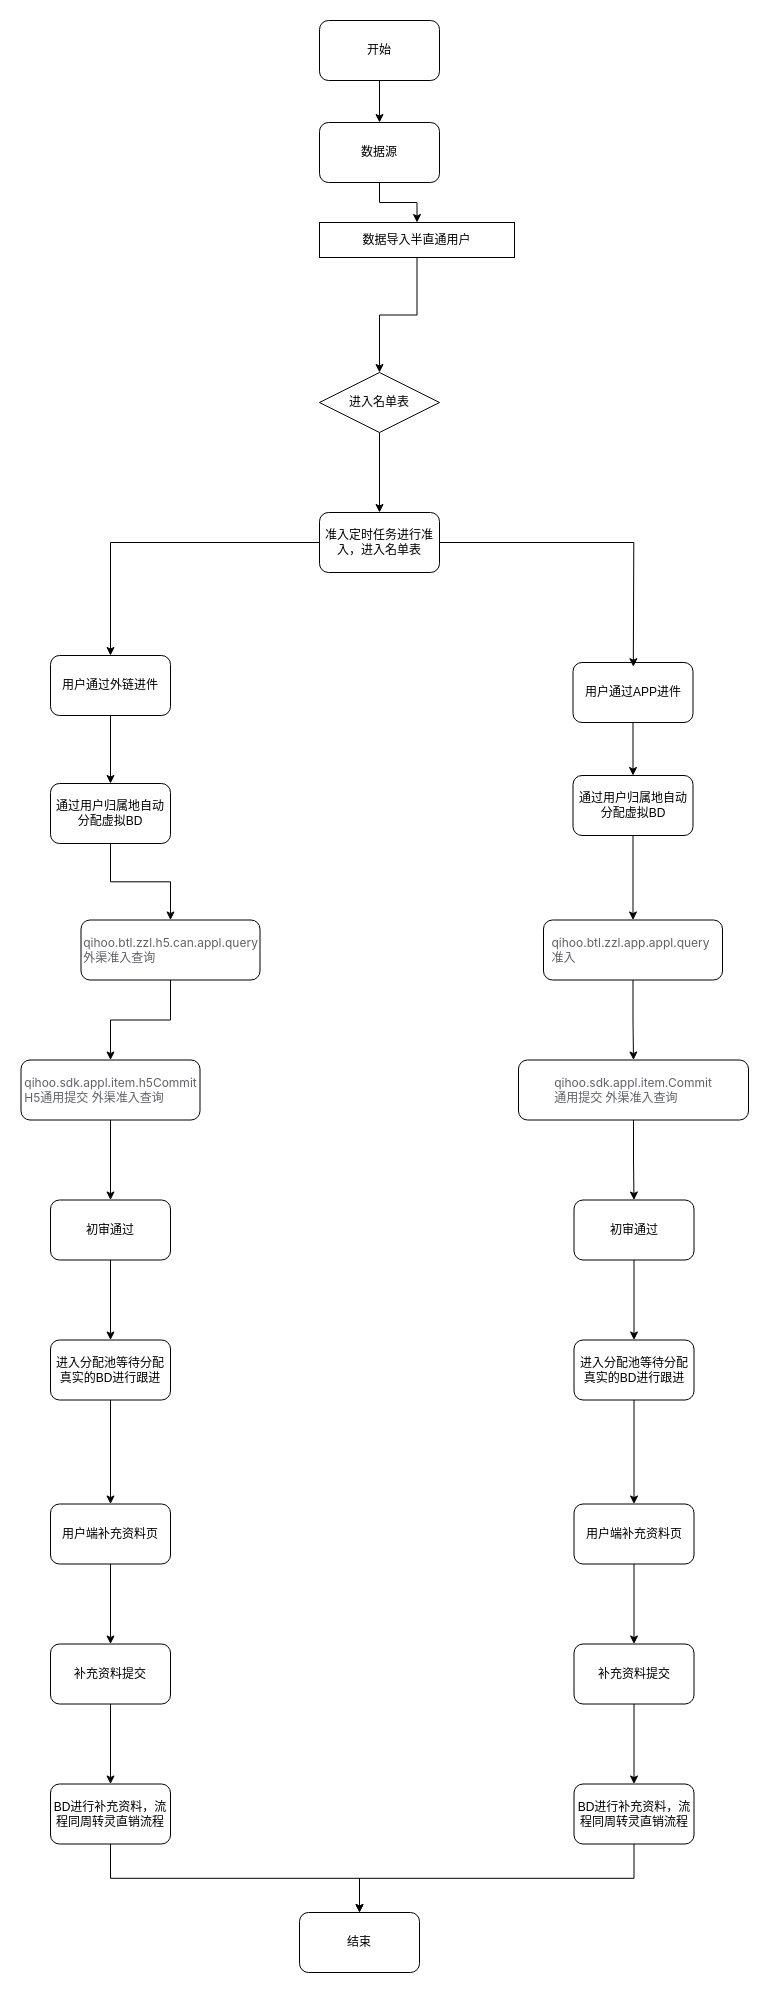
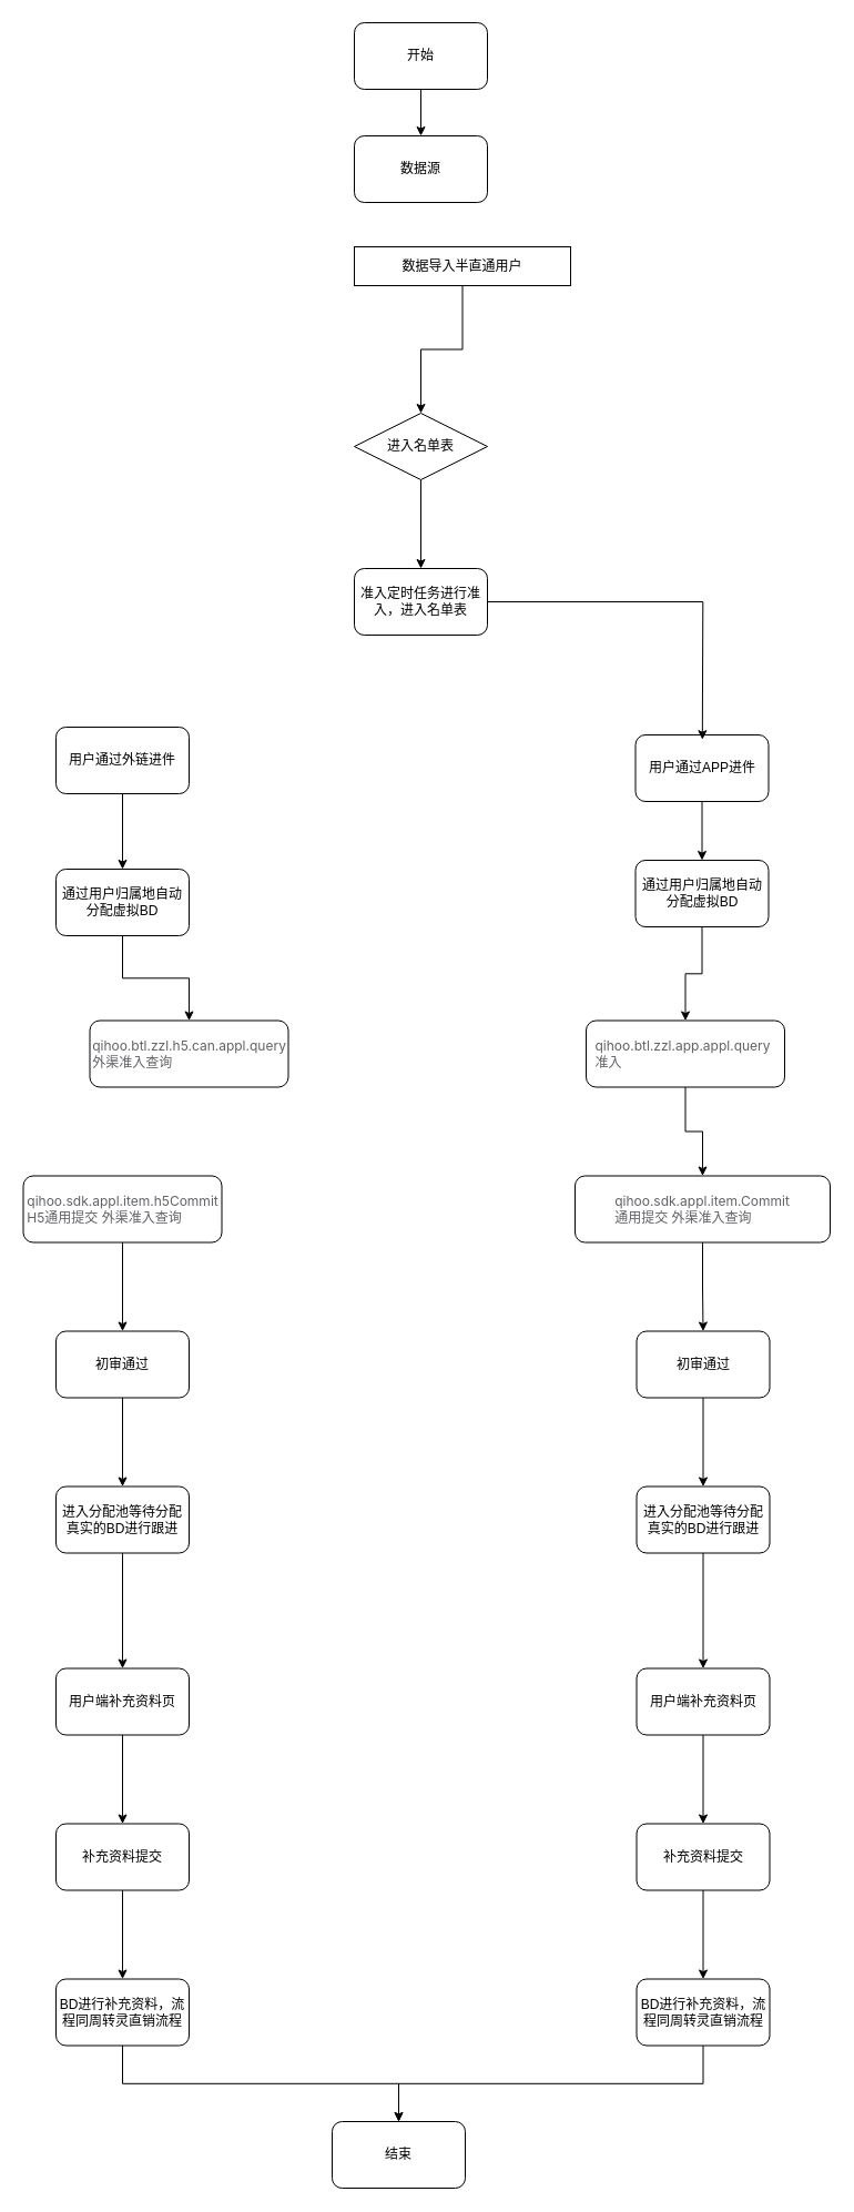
  <mxCell id="0" />
  <mxCell id="1" parent="0" />
  <mxCell id="2" value="" style="edgeStyle=orthogonalEdgeStyle;rounded=0;orthogonalLoop=1;jettySize=auto;html=1;" parent="1" source="3" target="17" edge="1"><mxGeometry relative="1" as="geometry" /></mxCell>
  <mxCell id="3" value="进入名单表" style="rhombus;whiteSpace=wrap;html=1;" parent="1" vertex="1"><mxGeometry x="319" y="372" width="120" height="60" as="geometry" /></mxCell>
  <mxCell id="4" value="" style="edgeStyle=orthogonalEdgeStyle;rounded=0;orthogonalLoop=1;jettySize=auto;html=1;" parent="1" source="5" target="7" edge="1"><mxGeometry relative="1" as="geometry" /></mxCell>
  <mxCell id="5" value="通过用户归属地自动分配虚拟BD" style="rounded=1;whiteSpace=wrap;html=1;" parent="1" vertex="1"><mxGeometry x="50" y="783" width="120" height="60" as="geometry" /></mxCell>
- <mxCell id="6" value="" style="edgeStyle=orthogonalEdgeStyle;rounded=0;orthogonalLoop=1;jettySize=auto;html=1;" parent="1" source="7" target="9" edge="1"><mxGeometry relative="1" as="geometry" /></mxCell>
  <mxCell id="7" value="&lt;span style=&quot;color: rgb(96, 98, 102); font-family: -apple-system, BlinkMacSystemFont, &amp;quot;Segoe UI&amp;quot;, &amp;quot;PingFang SC&amp;quot;, &amp;quot;Hiragino Sans GB&amp;quot;, &amp;quot;Microsoft YaHei&amp;quot;, &amp;quot;Helvetica Neue&amp;quot;, Helvetica, Arial, sans-serif, &amp;quot;Apple Color Emoji&amp;quot;, &amp;quot;Segoe UI Emoji&amp;quot;, &amp;quot;Segoe UI Symbol&amp;quot;; text-align: left; white-space-collapse: preserve; background-color: rgb(255, 255, 255);&quot;&gt;qihoo.btl.zzl.h5.can.appl.query&lt;/span&gt;&lt;div style=&quot;text-align: left;&quot;&gt;&lt;font face=&quot;-apple-system, BlinkMacSystemFont, Segoe UI, PingFang SC, Hiragino Sans GB, Microsoft YaHei, Helvetica Neue, Helvetica, Arial, sans-serif, Apple Color Emoji, Segoe UI Emoji, Segoe UI Symbol&quot; color=&quot;#606266&quot;&gt;&lt;span style=&quot;white-space-collapse: preserve; background-color: rgb(255, 255, 255);&quot;&gt;外渠准入查询&lt;/span&gt;&lt;/font&gt;&lt;/div&gt;" style="whiteSpace=wrap;html=1;rounded=1;" parent="1" vertex="1"><mxGeometry x="80.5" y="919.5" width="179" height="60" as="geometry" /></mxCell>
  <mxCell id="8" value="" style="edgeStyle=orthogonalEdgeStyle;rounded=0;orthogonalLoop=1;jettySize=auto;html=1;" parent="1" source="9" target="11" edge="1"><mxGeometry relative="1" as="geometry" /></mxCell>
  <mxCell id="9" value="&lt;div style=&quot;text-align: left;&quot;&gt;&lt;span style=&quot;color: rgb(96, 98, 102); font-family: -apple-system, BlinkMacSystemFont, &amp;quot;Segoe UI&amp;quot;, &amp;quot;PingFang SC&amp;quot;, &amp;quot;Hiragino Sans GB&amp;quot;, &amp;quot;Microsoft YaHei&amp;quot;, &amp;quot;Helvetica Neue&amp;quot;, Helvetica, Arial, sans-serif, &amp;quot;Apple Color Emoji&amp;quot;, &amp;quot;Segoe UI Emoji&amp;quot;, &amp;quot;Segoe UI Symbol&amp;quot;; white-space-collapse: preserve; background-color: rgb(255, 255, 255);&quot;&gt;qihoo.sdk.appl.item.h5Commit&lt;/span&gt;&lt;/div&gt;&lt;div style=&quot;text-align: left;&quot;&gt;&lt;font face=&quot;-apple-system, BlinkMacSystemFont, Segoe UI, PingFang SC, Hiragino Sans GB, Microsoft YaHei, Helvetica Neue, Helvetica, Arial, sans-serif, Apple Color Emoji, Segoe UI Emoji, Segoe UI Symbol&quot; color=&quot;#606266&quot;&gt;&lt;span style=&quot;white-space-collapse: preserve; background-color: rgb(255, 255, 255);&quot;&gt;&lt;font class=&quot;__Cici__translate__ __Cici_translate_similar_text_content__&quot;&gt;H5通用提交 &lt;font style=&quot;display: inline-block;&quot; class=&quot;__Cici_translate_translated_inject_node__&quot;&gt;&lt;span&gt;外渠准入查询&lt;/span&gt;&lt;/font&gt;&lt;/font&gt;&lt;/span&gt;&lt;/font&gt;&lt;/div&gt;" style="whiteSpace=wrap;html=1;rounded=1;" parent="1" vertex="1"><mxGeometry x="20.5" y="1059.5" width="179" height="60" as="geometry" /></mxCell>
  <mxCell id="10" value="" style="edgeStyle=orthogonalEdgeStyle;rounded=0;orthogonalLoop=1;jettySize=auto;html=1;" edge="1" parent="1" source="11" target="42"><mxGeometry relative="1" as="geometry" /></mxCell>
  <mxCell id="11" value="初审通过" style="whiteSpace=wrap;html=1;rounded=1;" parent="1" vertex="1"><mxGeometry x="50" y="1199.5" width="120" height="60" as="geometry" /></mxCell>
  <mxCell id="12" value="" style="edgeStyle=orthogonalEdgeStyle;rounded=0;orthogonalLoop=1;jettySize=auto;html=1;" parent="1" source="13" target="15" edge="1"><mxGeometry relative="1" as="geometry" /></mxCell>
  <mxCell id="13" value="用户端补充资料页" style="whiteSpace=wrap;html=1;rounded=1;" parent="1" vertex="1"><mxGeometry x="50" y="1503.5" width="120" height="60" as="geometry" /></mxCell>
  <mxCell id="14" value="" style="edgeStyle=orthogonalEdgeStyle;rounded=0;orthogonalLoop=1;jettySize=auto;html=1;" edge="1" parent="1" source="15" target="46"><mxGeometry relative="1" as="geometry" /></mxCell>
  <mxCell id="15" value="补充资料提交" style="whiteSpace=wrap;html=1;rounded=1;" parent="1" vertex="1"><mxGeometry x="50" y="1643.5" width="120" height="60" as="geometry" /></mxCell>
- <mxCell id="16" value="" style="edgeStyle=orthogonalEdgeStyle;rounded=0;orthogonalLoop=1;jettySize=auto;html=1;" parent="1" source="17" target="19" edge="1"><mxGeometry relative="1" as="geometry" /></mxCell>
  <mxCell id="17" value="准入定时任务进行准入，进入名单表" style="whiteSpace=wrap;html=1;rounded=1;" parent="1" vertex="1"><mxGeometry x="319" y="512" width="120" height="60" as="geometry" /></mxCell>
  <mxCell id="18" style="edgeStyle=orthogonalEdgeStyle;rounded=0;orthogonalLoop=1;jettySize=auto;html=1;exitX=0.5;exitY=1;exitDx=0;exitDy=0;entryX=0.5;entryY=0;entryDx=0;entryDy=0;" parent="1" source="19" target="5" edge="1"><mxGeometry relative="1" as="geometry" /></mxCell>
  <mxCell id="19" value="用户通过外链进件" style="whiteSpace=wrap;html=1;rounded=1;" parent="1" vertex="1"><mxGeometry x="50" y="655" width="120" height="60" as="geometry" /></mxCell>
  <mxCell id="20" style="edgeStyle=orthogonalEdgeStyle;rounded=0;orthogonalLoop=1;jettySize=auto;html=1;exitX=0.5;exitY=1;exitDx=0;exitDy=0;entryX=0.5;entryY=0;entryDx=0;entryDy=0;" parent="1" source="21" target="3" edge="1"><mxGeometry relative="1" as="geometry" /></mxCell>
  <mxCell id="21" value="数据导入半直通用户" style="rounded=0;whiteSpace=wrap;html=1;" parent="1" vertex="1"><mxGeometry x="319" y="222" width="195" height="35" as="geometry" /></mxCell>
  <mxCell id="22" value="" style="edgeStyle=orthogonalEdgeStyle;rounded=0;orthogonalLoop=1;jettySize=auto;html=1;" parent="1" source="23" target="25" edge="1"><mxGeometry relative="1" as="geometry" /></mxCell>
  <mxCell id="23" value="开始" style="rounded=1;whiteSpace=wrap;html=1;" parent="1" vertex="1"><mxGeometry x="319" y="20" width="120" height="60" as="geometry" /></mxCell>
- <mxCell id="24" style="edgeStyle=orthogonalEdgeStyle;rounded=0;orthogonalLoop=1;jettySize=auto;html=1;exitX=0.5;exitY=1;exitDx=0;exitDy=0;entryX=0.5;entryY=0;entryDx=0;entryDy=0;" parent="1" source="25" target="21" edge="1"><mxGeometry relative="1" as="geometry" /></mxCell>
  <mxCell id="25" value="数据源" style="whiteSpace=wrap;html=1;rounded=1;" parent="1" vertex="1"><mxGeometry x="319" y="122" width="120" height="60" as="geometry" /></mxCell>
  <mxCell id="26" style="edgeStyle=orthogonalEdgeStyle;rounded=0;orthogonalLoop=1;jettySize=auto;html=1;exitX=0.5;exitY=1;exitDx=0;exitDy=0;entryX=0.5;entryY=0;entryDx=0;entryDy=0;" parent="1" source="27" target="40" edge="1"><mxGeometry relative="1" as="geometry" /></mxCell>
  <mxCell id="27" value="用户通过APP进件" style="whiteSpace=wrap;html=1;rounded=1;" parent="1" vertex="1"><mxGeometry x="572.5" y="662" width="120" height="60" as="geometry" /></mxCell>
  <mxCell id="28" style="edgeStyle=orthogonalEdgeStyle;rounded=0;orthogonalLoop=1;jettySize=auto;html=1;exitX=0.5;exitY=1;exitDx=0;exitDy=0;" parent="1" source="29" target="31" edge="1"><mxGeometry relative="1" as="geometry" /></mxCell>
- <mxCell id="29" value="&lt;div style=&quot;text-align: left;&quot;&gt;&lt;font face=&quot;-apple-system, BlinkMacSystemFont, Segoe UI, PingFang SC, Hiragino Sans GB, Microsoft YaHei, Helvetica Neue, Helvetica, Arial, sans-serif, Apple Color Emoji, Segoe UI Emoji, Segoe UI Symbol&quot; color=&quot;#606266&quot;&gt;&lt;span style=&quot;background-color: rgb(255, 255, 255);&quot;&gt;&lt;span style=&quot;white-space-collapse: preserve;&quot;&gt;qihoo.btl.zzl.app.appl.query&#09;&lt;/span&gt;&lt;/span&gt;&lt;/font&gt;&lt;/div&gt;&lt;div style=&quot;text-align: left;&quot;&gt;&lt;font face=&quot;-apple-system, BlinkMacSystemFont, Segoe UI, PingFang SC, Hiragino Sans GB, Microsoft YaHei, Helvetica Neue, Helvetica, Arial, sans-serif, Apple Color Emoji, Segoe UI Emoji, Segoe UI Symbol&quot; color=&quot;#606266&quot;&gt;&lt;span style=&quot;background-color: rgb(255, 255, 255);&quot;&gt;&lt;span style=&quot;white-space-collapse: preserve;&quot;&gt;准入&lt;/span&gt;&lt;/span&gt;&lt;/font&gt;&lt;/div&gt;" style="whiteSpace=wrap;html=1;rounded=1;" parent="1" vertex="1"><mxGeometry x="543" y="919.5" width="179" height="60" as="geometry" /></mxCell>
+ <mxCell id="29" value="&lt;div style=&quot;text-align: left;&quot;&gt;&lt;font face=&quot;-apple-system, BlinkMacSystemFont, Segoe UI, PingFang SC, Hiragino Sans GB, Microsoft YaHei, Helvetica Neue, Helvetica, Arial, sans-serif, Apple Color Emoji, Segoe UI Emoji, Segoe UI Symbol&quot; color=&quot;#606266&quot;&gt;&lt;span style=&quot;background-color: rgb(255, 255, 255);&quot;&gt;&lt;span style=&quot;white-space-collapse: preserve;&quot;&gt;qihoo.btl.zzl.app.appl.query&#09;&lt;/span&gt;&lt;/span&gt;&lt;/font&gt;&lt;/div&gt;&lt;div style=&quot;text-align: left;&quot;&gt;&lt;font face=&quot;-apple-system, BlinkMacSystemFont, Segoe UI, PingFang SC, Hiragino Sans GB, Microsoft YaHei, Helvetica Neue, Helvetica, Arial, sans-serif, Apple Color Emoji, Segoe UI Emoji, Segoe UI Symbol&quot; color=&quot;#606266&quot;&gt;&lt;span style=&quot;background-color: rgb(255, 255, 255);&quot;&gt;&lt;span style=&quot;white-space-collapse: preserve;&quot;&gt;准入&lt;/span&gt;&lt;/span&gt;&lt;/font&gt;&lt;/div&gt;" style="whiteSpace=wrap;html=1;rounded=1;" parent="1" vertex="1"><mxGeometry x="528" y="919.5" width="179" height="60" as="geometry" /></mxCell>
  <mxCell id="30" value="" style="edgeStyle=orthogonalEdgeStyle;rounded=0;orthogonalLoop=1;jettySize=auto;html=1;" parent="1" source="31" target="33" edge="1"><mxGeometry relative="1" as="geometry" /></mxCell>
  <mxCell id="31" value="&lt;div style=&quot;text-align: left;&quot;&gt;&lt;span style=&quot;color: rgb(96, 98, 102); font-family: -apple-system, BlinkMacSystemFont, &amp;quot;Segoe UI&amp;quot;, &amp;quot;PingFang SC&amp;quot;, &amp;quot;Hiragino Sans GB&amp;quot;, &amp;quot;Microsoft YaHei&amp;quot;, &amp;quot;Helvetica Neue&amp;quot;, Helvetica, Arial, sans-serif, &amp;quot;Apple Color Emoji&amp;quot;, &amp;quot;Segoe UI Emoji&amp;quot;, &amp;quot;Segoe UI Symbol&amp;quot;; white-space-collapse: preserve; background-color: rgb(255, 255, 255);&quot;&gt;qihoo.sdk.appl.item.&lt;/span&gt;&lt;span style=&quot;background-color: rgb(255, 255, 255); color: rgb(96, 98, 102); font-family: -apple-system, BlinkMacSystemFont, &amp;quot;Segoe UI&amp;quot;, &amp;quot;PingFang SC&amp;quot;, &amp;quot;Hiragino Sans GB&amp;quot;, &amp;quot;Microsoft YaHei&amp;quot;, &amp;quot;Helvetica Neue&amp;quot;, Helvetica, Arial, sans-serif, &amp;quot;Apple Color Emoji&amp;quot;, &amp;quot;Segoe UI Emoji&amp;quot;, &amp;quot;Segoe UI Symbol&amp;quot;; white-space-collapse: preserve;&quot;&gt;Commit&lt;/span&gt;&lt;/div&gt;&lt;div style=&quot;text-align: left;&quot;&gt;&lt;font face=&quot;-apple-system, BlinkMacSystemFont, Segoe UI, PingFang SC, Hiragino Sans GB, Microsoft YaHei, Helvetica Neue, Helvetica, Arial, sans-serif, Apple Color Emoji, Segoe UI Emoji, Segoe UI Symbol&quot; color=&quot;#606266&quot;&gt;&lt;span style=&quot;white-space-collapse: preserve; background-color: rgb(255, 255, 255);&quot;&gt;&lt;font class=&quot;__Cici__translate__ __Cici_translate_similar_text_content__&quot;&gt;通用提交 &lt;font style=&quot;display: inline-block;&quot; class=&quot;__Cici_translate_translated_inject_node__&quot;&gt;&lt;span&gt;外渠准入查询&lt;/span&gt;&lt;/font&gt;&lt;/font&gt;&lt;/span&gt;&lt;/font&gt;&lt;/div&gt;" style="whiteSpace=wrap;html=1;rounded=1;" parent="1" vertex="1"><mxGeometry x="518" y="1059.5" width="230" height="60" as="geometry" /></mxCell>
  <mxCell id="32" value="" style="edgeStyle=orthogonalEdgeStyle;rounded=0;orthogonalLoop=1;jettySize=auto;html=1;" edge="1" parent="1" source="33" target="44"><mxGeometry relative="1" as="geometry" /></mxCell>
  <mxCell id="33" value="初审通过" style="whiteSpace=wrap;html=1;rounded=1;" parent="1" vertex="1"><mxGeometry x="573.5" y="1199.5" width="120" height="60" as="geometry" /></mxCell>
  <mxCell id="34" value="" style="edgeStyle=orthogonalEdgeStyle;rounded=0;orthogonalLoop=1;jettySize=auto;html=1;" parent="1" source="35" target="37" edge="1"><mxGeometry relative="1" as="geometry" /></mxCell>
  <mxCell id="35" value="用户端补充资料页" style="whiteSpace=wrap;html=1;rounded=1;" parent="1" vertex="1"><mxGeometry x="573.5" y="1503.5" width="120" height="60" as="geometry" /></mxCell>
  <mxCell id="36" value="" style="edgeStyle=orthogonalEdgeStyle;rounded=0;orthogonalLoop=1;jettySize=auto;html=1;" edge="1" parent="1" source="37" target="48"><mxGeometry relative="1" as="geometry" /></mxCell>
  <mxCell id="37" value="补充资料提交" style="whiteSpace=wrap;html=1;rounded=1;" parent="1" vertex="1"><mxGeometry x="573.5" y="1643.5" width="120" height="60" as="geometry" /></mxCell>
  <mxCell id="38" style="edgeStyle=orthogonalEdgeStyle;rounded=0;orthogonalLoop=1;jettySize=auto;html=1;exitX=1;exitY=0.5;exitDx=0;exitDy=0;entryX=0.411;entryY=0.07;entryDx=0;entryDy=0;entryPerimeter=0;" parent="1" source="17" edge="1"><mxGeometry relative="1" as="geometry"><mxPoint x="450" y="542" as="sourcePoint" /><mxPoint x="632.82" y="666.2" as="targetPoint" /></mxGeometry></mxCell>
  <mxCell id="39" style="edgeStyle=orthogonalEdgeStyle;rounded=0;orthogonalLoop=1;jettySize=auto;html=1;exitX=0.5;exitY=1;exitDx=0;exitDy=0;entryX=0.5;entryY=0;entryDx=0;entryDy=0;" parent="1" source="40" target="29" edge="1"><mxGeometry relative="1" as="geometry" /></mxCell>
  <mxCell id="40" value="通过用户归属地自动分配虚拟BD" style="rounded=1;whiteSpace=wrap;html=1;" parent="1" vertex="1"><mxGeometry x="572.5" y="775" width="120" height="60" as="geometry" /></mxCell>
  <mxCell id="41" style="edgeStyle=orthogonalEdgeStyle;rounded=0;orthogonalLoop=1;jettySize=auto;html=1;exitX=0.5;exitY=1;exitDx=0;exitDy=0;" edge="1" parent="1" source="42" target="13"><mxGeometry relative="1" as="geometry" /></mxCell>
  <mxCell id="42" value="进入分配池等待分配真实的BD进行跟进" style="whiteSpace=wrap;html=1;rounded=1;" vertex="1" parent="1"><mxGeometry x="50" y="1339.5" width="120" height="60" as="geometry" /></mxCell>
  <mxCell id="43" style="edgeStyle=orthogonalEdgeStyle;rounded=0;orthogonalLoop=1;jettySize=auto;html=1;exitX=0.5;exitY=1;exitDx=0;exitDy=0;" edge="1" parent="1" source="44" target="35"><mxGeometry relative="1" as="geometry" /></mxCell>
  <mxCell id="44" value="进入分配池等待分配真实的BD进行跟进" style="whiteSpace=wrap;html=1;rounded=1;" vertex="1" parent="1"><mxGeometry x="573.5" y="1339.5" width="120" height="60" as="geometry" /></mxCell>
  <mxCell id="45" style="edgeStyle=orthogonalEdgeStyle;rounded=0;orthogonalLoop=1;jettySize=auto;html=1;exitX=0.5;exitY=1;exitDx=0;exitDy=0;entryX=0.5;entryY=0;entryDx=0;entryDy=0;" edge="1" parent="1" source="46" target="49"><mxGeometry relative="1" as="geometry" /></mxCell>
  <mxCell id="46" value="BD进行补充资料，流程同周转灵直销流程" style="whiteSpace=wrap;html=1;rounded=1;" vertex="1" parent="1"><mxGeometry x="50" y="1783.5" width="120" height="60" as="geometry" /></mxCell>
  <mxCell id="47" style="edgeStyle=orthogonalEdgeStyle;rounded=0;orthogonalLoop=1;jettySize=auto;html=1;exitX=0.5;exitY=1;exitDx=0;exitDy=0;entryX=0.5;entryY=0;entryDx=0;entryDy=0;" edge="1" parent="1" source="48" target="49"><mxGeometry relative="1" as="geometry" /></mxCell>
  <mxCell id="48" value="BD进行补充资料，流程同周转灵直销流程" style="whiteSpace=wrap;html=1;rounded=1;" vertex="1" parent="1"><mxGeometry x="573.5" y="1783.5" width="120" height="60" as="geometry" /></mxCell>
  <mxCell id="49" value="结束" style="whiteSpace=wrap;html=1;rounded=1;" vertex="1" parent="1"><mxGeometry x="299" y="1912" width="120" height="60" as="geometry" /></mxCell>
